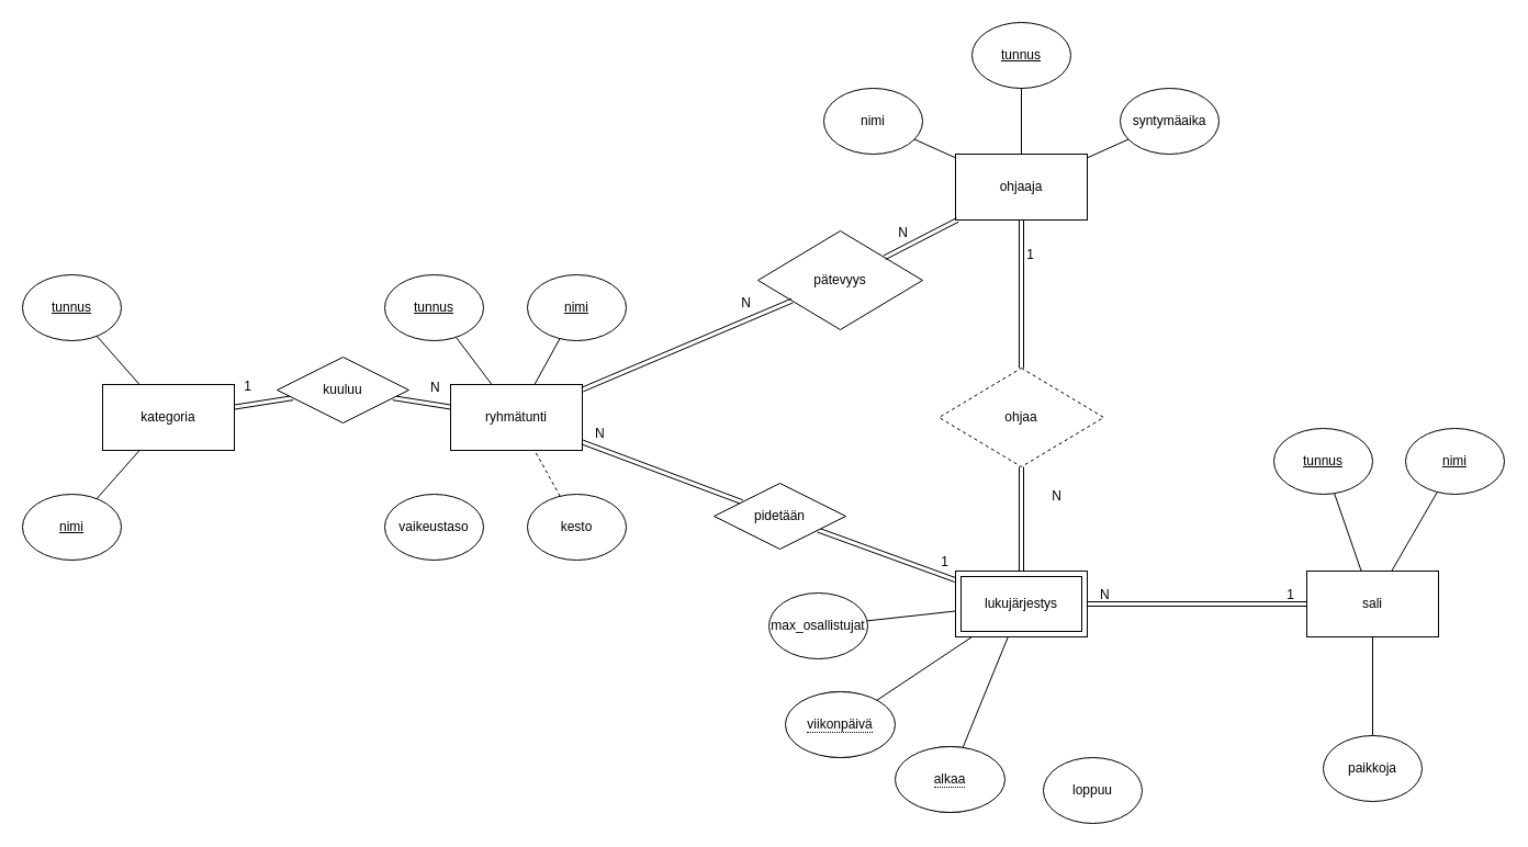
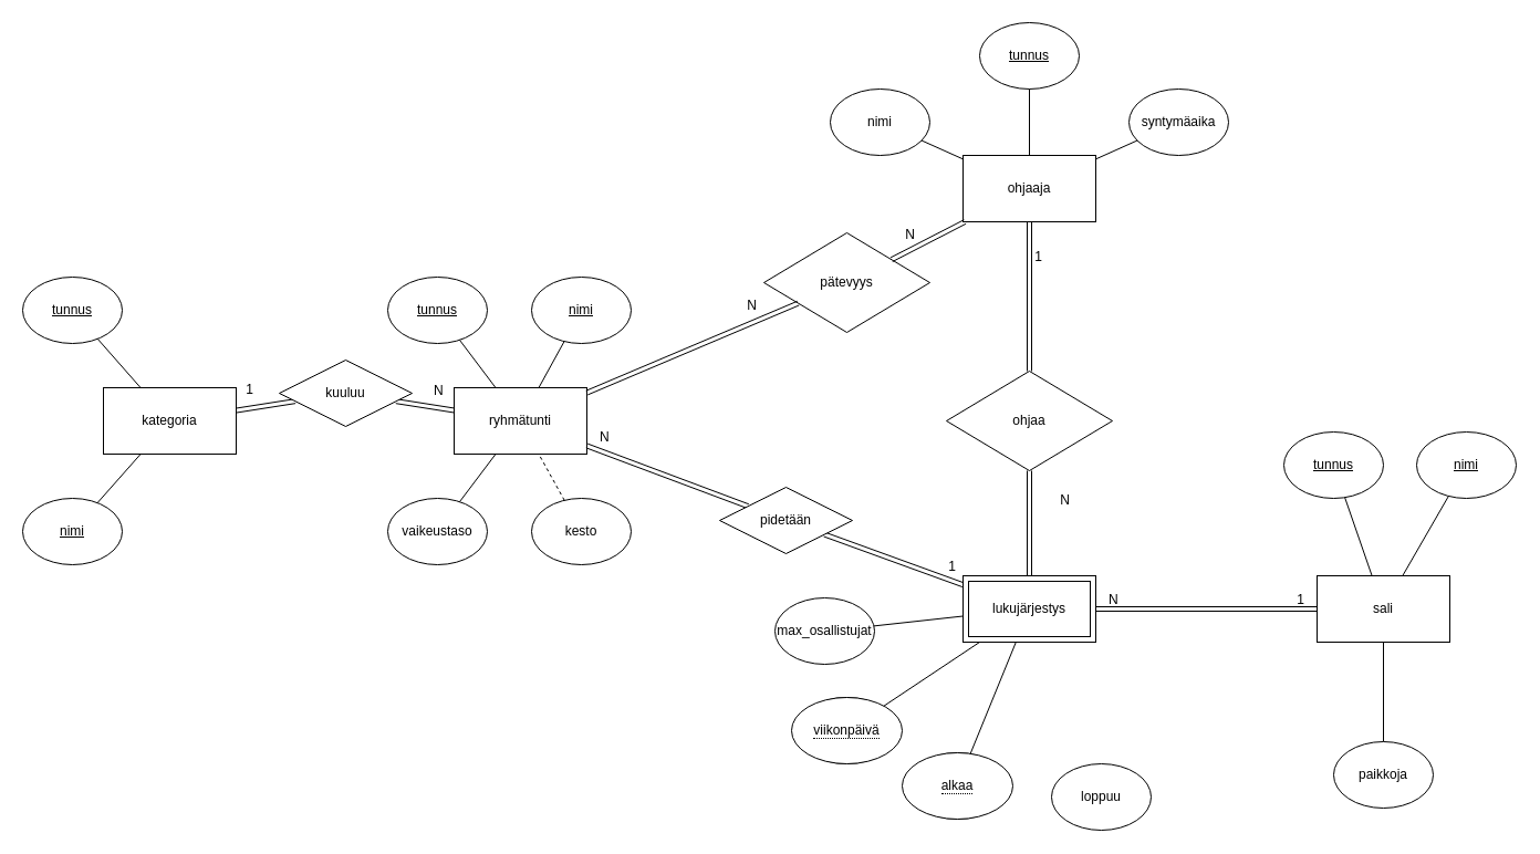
  <mxCell id="0" />
  <mxCell id="1" parent="0" />
  <mxCell id="2" value="ryhmätunti" style="rounded=0;whiteSpace=wrap;html=1;" parent="1" vertex="1"><mxGeometry x="410" y="350" width="120" height="60" as="geometry" /></mxCell>
  <mxCell id="3" value="kategoria" style="rounded=0;whiteSpace=wrap;html=1;" parent="1" vertex="1"><mxGeometry x="93" y="350" width="120" height="60" as="geometry" /></mxCell>
  <mxCell id="4" value="ohjaaja" style="rounded=0;whiteSpace=wrap;html=1;" parent="1" vertex="1"><mxGeometry x="870" y="140" width="120" height="60" as="geometry" /></mxCell>
  <mxCell id="5" value="sali" style="rounded=0;whiteSpace=wrap;html=1;" parent="1" vertex="1"><mxGeometry x="1190" y="520" width="120" height="60" as="geometry" /></mxCell>
  <mxCell id="6" value="&lt;u&gt;tunnus&lt;/u&gt;" style="ellipse;whiteSpace=wrap;html=1;" parent="1" vertex="1"><mxGeometry x="350" y="250" width="90" height="60" as="geometry" /></mxCell>
  <mxCell id="7" value="&lt;u&gt;nimi&lt;/u&gt;" style="ellipse;whiteSpace=wrap;html=1;" parent="1" vertex="1"><mxGeometry x="480" y="250" width="90" height="60" as="geometry" /></mxCell>
  <mxCell id="8" value="kesto" style="ellipse;whiteSpace=wrap;html=1;" parent="1" vertex="1"><mxGeometry x="480" y="450" width="90" height="60" as="geometry" /></mxCell>
  <mxCell id="9" value="vaikeustaso" style="ellipse;whiteSpace=wrap;html=1;" parent="1" vertex="1"><mxGeometry x="350" y="450" width="90" height="60" as="geometry" /></mxCell>
+ <mxCell id="10" value="" style="endArrow=none;html=1;rounded=0;" parent="1" source="9" target="2" edge="1"><mxGeometry width="50" height="50" relative="1" as="geometry"><mxPoint x="490" y="500" as="sourcePoint" /><mxPoint x="540" y="450" as="targetPoint" /></mxGeometry></mxCell>
  <mxCell id="11" value="" style="endArrow=none;html=1;rounded=0;dashed=1;" parent="1" source="8" target="2" edge="1"><mxGeometry width="50" height="50" relative="1" as="geometry"><mxPoint x="740" y="530" as="sourcePoint" /><mxPoint x="790" y="480" as="targetPoint" /></mxGeometry></mxCell>
  <mxCell id="12" value="" style="endArrow=none;html=1;rounded=0;" parent="1" source="6" target="2" edge="1"><mxGeometry width="50" height="50" relative="1" as="geometry"><mxPoint x="740" y="530" as="sourcePoint" /><mxPoint x="790" y="480" as="targetPoint" /></mxGeometry></mxCell>
  <mxCell id="13" value="" style="endArrow=none;html=1;rounded=0;" parent="1" source="2" target="7" edge="1"><mxGeometry width="50" height="50" relative="1" as="geometry"><mxPoint x="740" y="530" as="sourcePoint" /><mxPoint x="790" y="480" as="targetPoint" /></mxGeometry></mxCell>
  <mxCell id="14" value="&lt;u&gt;nimi&lt;/u&gt;" style="ellipse;whiteSpace=wrap;html=1;" parent="1" vertex="1"><mxGeometry x="20" y="450" width="90" height="60" as="geometry" /></mxCell>
  <mxCell id="15" value="&lt;u&gt;tunnus&lt;/u&gt;" style="ellipse;whiteSpace=wrap;html=1;" parent="1" vertex="1"><mxGeometry x="20" y="250" width="90" height="60" as="geometry" /></mxCell>
  <mxCell id="16" value="" style="endArrow=none;html=1;rounded=0;" parent="1" source="14" target="3" edge="1"><mxGeometry width="50" height="50" relative="1" as="geometry"><mxPoint x="183" y="530" as="sourcePoint" /><mxPoint x="233" y="480" as="targetPoint" /></mxGeometry></mxCell>
  <mxCell id="17" value="" style="endArrow=none;html=1;rounded=0;" parent="1" source="3" target="15" edge="1"><mxGeometry width="50" height="50" relative="1" as="geometry"><mxPoint x="183" y="530" as="sourcePoint" /><mxPoint x="233" y="480" as="targetPoint" /></mxGeometry></mxCell>
  <mxCell id="18" value="nimi" style="ellipse;whiteSpace=wrap;html=1;" parent="1" vertex="1"><mxGeometry x="750" y="80" width="90" height="60" as="geometry" /></mxCell>
  <mxCell id="19" value="&lt;u&gt;tunnus&lt;/u&gt;" style="ellipse;whiteSpace=wrap;html=1;" parent="1" vertex="1"><mxGeometry x="885" y="20" width="90" height="60" as="geometry" /></mxCell>
  <mxCell id="20" value="" style="endArrow=none;html=1;rounded=0;" parent="1" source="19" target="4" edge="1"><mxGeometry width="50" height="50" relative="1" as="geometry"><mxPoint x="1185" as="sourcePoint" y="40" /><mxPoint x="1235" y="-10" as="targetPoint" /></mxGeometry></mxCell>
  <mxCell id="21" value="" style="endArrow=none;html=1;rounded=0;" parent="1" source="18" target="4" edge="1"><mxGeometry width="50" height="50" relative="1" as="geometry"><mxPoint x="1185" as="sourcePoint" y="40" /><mxPoint x="1235" y="-10" as="targetPoint" /></mxGeometry></mxCell>
  <mxCell id="22" value="syntymäaika" style="ellipse;whiteSpace=wrap;html=1;" parent="1" vertex="1"><mxGeometry x="1020" y="80" width="90" height="60" as="geometry" /></mxCell>
  <mxCell id="23" value="" style="endArrow=none;html=1;rounded=0;" parent="1" source="22" target="4" edge="1"><mxGeometry width="50" height="50" relative="1" as="geometry"><mxPoint x="1185" as="sourcePoint" y="40" /><mxPoint x="1235" y="-10" as="targetPoint" /></mxGeometry></mxCell>
  <mxCell id="24" value="pätevyys" style="rhombus;whiteSpace=wrap;html=1;" parent="1" vertex="1"><mxGeometry x="690" y="210" width="150" height="90" as="geometry" /></mxCell>
  <mxCell id="25" value="viikonpäivä" style="ellipse;whiteSpace=wrap;html=1;" parent="1" vertex="1"><mxGeometry y="630" width="90" height="60" as="geometry" x="720" /></mxCell>
  <mxCell id="26" value="alkaa" style="ellipse;whiteSpace=wrap;html=1;" parent="1" vertex="1"><mxGeometry x="820" y="680" width="90" height="60" as="geometry" /></mxCell>
  <mxCell id="27" value="loppuu" style="ellipse;whiteSpace=wrap;html=1;" parent="1" vertex="1"><mxGeometry x="950" y="690" width="90" height="60" as="geometry" /></mxCell>
  <mxCell id="28" value="" style="endArrow=none;html=1;rounded=0;" parent="1" source="25" target="62" edge="1"><mxGeometry width="50" height="50" relative="1" as="geometry"><mxPoint x="909" y="564.29" as="sourcePoint" /><mxPoint x="815.357" y="570" as="targetPoint" /></mxGeometry></mxCell>
  <mxCell id="29" value="max_osallistujat" style="ellipse;whiteSpace=wrap;html=1;" parent="1" vertex="1"><mxGeometry x="700" y="540" width="90" height="60" as="geometry" /></mxCell>
  <mxCell id="30" value="" style="endArrow=none;html=1;rounded=0;" parent="1" source="29" target="62" edge="1"><mxGeometry width="50" height="50" relative="1" as="geometry"><mxPoint x="749" y="664.29" as="sourcePoint" /><mxPoint x="780" y="556.216" as="targetPoint" /></mxGeometry></mxCell>
  <mxCell id="31" value="&lt;u&gt;nimi&lt;/u&gt;" style="ellipse;whiteSpace=wrap;html=1;" parent="1" vertex="1"><mxGeometry x="1280" y="390" width="90" height="60" as="geometry" /></mxCell>
  <mxCell id="32" value="&lt;u&gt;tunnus&lt;/u&gt;" style="ellipse;whiteSpace=wrap;html=1;" parent="1" vertex="1"><mxGeometry x="1160" y="390" width="90" height="60" as="geometry" /></mxCell>
  <mxCell id="33" value="" style="endArrow=none;html=1;rounded=0;" parent="1" source="5" target="32" edge="1"><mxGeometry width="50" height="50" relative="1" as="geometry"><mxPoint x="1270" y="555" as="sourcePoint" /><mxPoint x="1320" y="505" as="targetPoint" /></mxGeometry></mxCell>
  <mxCell id="34" value="" style="endArrow=none;html=1;rounded=0;" parent="1" source="5" target="31" edge="1"><mxGeometry width="50" height="50" relative="1" as="geometry"><mxPoint x="1270" y="555" as="sourcePoint" /><mxPoint x="1320" y="505" as="targetPoint" /></mxGeometry></mxCell>
  <mxCell id="35" value="" style="endArrow=none;html=1;rounded=0;" parent="1" source="5" target="36" edge="1"><mxGeometry width="50" height="50" relative="1" as="geometry"><mxPoint x="1260" y="585" as="sourcePoint" /><mxPoint x="1310" y="635" as="targetPoint" /></mxGeometry></mxCell>
  <mxCell id="36" value="paikkoja" style="ellipse;whiteSpace=wrap;html=1;" parent="1" vertex="1"><mxGeometry x="1205" y="670" width="90" height="60" as="geometry" /></mxCell>
  <mxCell id="37" value="" style="shape=link;html=1;rounded=0;" parent="1" source="58" target="2" edge="1"><mxGeometry relative="1" as="geometry"><mxPoint x="370" y="370" as="sourcePoint" /><mxPoint x="530" y="370" as="targetPoint" /></mxGeometry></mxCell>
  <mxCell id="38" value="1" style="resizable=0;html=1;whiteSpace=wrap;align=right;verticalAlign=bottom;" parent="37" connectable="0" vertex="1"><mxGeometry x="1" relative="1" as="geometry"><mxPoint x="-180" y="-10" as="offset" /></mxGeometry></mxCell>
  <mxCell id="39" value="" style="shape=link;html=1;rounded=0;" parent="1" source="24" target="4" edge="1"><mxGeometry relative="1" as="geometry"><mxPoint x="690" y="280" as="sourcePoint" /><mxPoint x="850" y="280" as="targetPoint" /></mxGeometry></mxCell>
  <mxCell id="40" value="N" style="resizable=0;html=1;whiteSpace=wrap;align=right;verticalAlign=bottom;" parent="39" connectable="0" vertex="1"><mxGeometry x="1" relative="1" as="geometry"><mxPoint x="-44" y="20" as="offset" /></mxGeometry></mxCell>
  <mxCell id="41" value="" style="shape=link;html=1;rounded=0;" parent="1" source="2" target="24" edge="1"><mxGeometry relative="1" as="geometry"><mxPoint x="620" y="270" as="sourcePoint" /><mxPoint x="780" y="270" as="targetPoint" /></mxGeometry></mxCell>
  <mxCell id="42" value="N" style="resizable=0;html=1;whiteSpace=wrap;align=right;verticalAlign=bottom;" parent="41" connectable="0" vertex="1"><mxGeometry x="1" relative="1" as="geometry"><mxPoint x="-36" y="10" as="offset" /></mxGeometry></mxCell>
- <mxCell id="43" value="ohjaa" style="rhombus;whiteSpace=wrap;html=1;dashed=1;" parent="1" vertex="1"><mxGeometry x="855" y="335" width="150" height="90" as="geometry" /></mxCell>
+ <mxCell id="43" value="ohjaa" style="rhombus;whiteSpace=wrap;html=1;" parent="1" vertex="1"><mxGeometry x="855" y="335" width="150" height="90" as="geometry" /></mxCell>
  <mxCell id="44" value="" style="shape=link;html=1;rounded=0;" parent="1" source="43" target="4" edge="1"><mxGeometry relative="1" as="geometry"><mxPoint x="910" y="300" as="sourcePoint" /><mxPoint x="1070" y="310" as="targetPoint" /></mxGeometry></mxCell>
  <mxCell id="45" value="1" style="resizable=0;html=1;whiteSpace=wrap;align=right;verticalAlign=bottom;" parent="44" connectable="0" vertex="1"><mxGeometry x="1" relative="1" as="geometry"><mxPoint x="13" y="40" as="offset" /></mxGeometry></mxCell>
  <mxCell id="46" value="" style="shape=link;html=1;rounded=0;" parent="1" source="43" target="62" edge="1"><mxGeometry relative="1" as="geometry"><mxPoint x="710" y="430" as="sourcePoint" /><mxPoint x="847.273" y="510" as="targetPoint" /></mxGeometry></mxCell>
  <mxCell id="47" value="N" style="resizable=0;html=1;whiteSpace=wrap;align=right;verticalAlign=bottom;" parent="46" connectable="0" vertex="1"><mxGeometry x="1" relative="1" as="geometry"><mxPoint x="38" y="-60" as="offset" /></mxGeometry></mxCell>
  <mxCell id="48" value="" style="shape=link;html=1;rounded=0;" parent="1" source="60" target="62" edge="1"><mxGeometry relative="1" as="geometry"><mxPoint x="580" y="650" as="sourcePoint" /><mxPoint x="780" y="514.054" as="targetPoint" /></mxGeometry></mxCell>
  <mxCell id="49" value="1" style="resizable=0;html=1;whiteSpace=wrap;align=right;verticalAlign=bottom;" parent="48" connectable="0" vertex="1"><mxGeometry x="1" relative="1" as="geometry"><mxPoint x="-5" y="-8" as="offset" /></mxGeometry></mxCell>
  <mxCell id="50" value="" style="shape=link;html=1;rounded=0;" parent="1" source="62" target="5" edge="1"><mxGeometry relative="1" as="geometry"><mxPoint x="900" y="539.143" as="sourcePoint" /><mxPoint x="1190" y="540" as="targetPoint" /></mxGeometry></mxCell>
  <mxCell id="51" value="N" style="resizable=0;html=1;whiteSpace=wrap;align=left;verticalAlign=bottom;" parent="50" connectable="0" vertex="1"><mxGeometry x="-1" relative="1" as="geometry"><mxPoint x="10" as="offset" /></mxGeometry></mxCell>
  <mxCell id="52" value="1" style="resizable=0;html=1;whiteSpace=wrap;align=right;verticalAlign=bottom;" parent="50" connectable="0" vertex="1"><mxGeometry x="1" relative="1" as="geometry"><mxPoint x="-10" as="offset" /></mxGeometry></mxCell>
  <mxCell id="53" value="N" style="resizable=0;html=1;whiteSpace=wrap;align=left;verticalAlign=bottom;" parent="50" connectable="0" vertex="1"><mxGeometry x="-1" relative="1" as="geometry"><mxPoint x="-450" y="-147" as="offset" /></mxGeometry></mxCell>
  <mxCell id="54" value="&lt;span style=&quot;border-bottom: 1px dotted&quot;&gt;viikonpäivä&lt;/span&gt;" style="ellipse;whiteSpace=wrap;html=1;align=center;" vertex="1" parent="1"><mxGeometry x="715" y="630" width="100" height="60" as="geometry" /></mxCell>
  <mxCell id="55" value="&lt;span style=&quot;border-bottom: 1px dotted&quot;&gt;alkaa&lt;br&gt;&lt;/span&gt;" style="ellipse;whiteSpace=wrap;html=1;align=center;" vertex="1" parent="1"><mxGeometry x="815" y="680" width="100" height="60" as="geometry" /></mxCell>
  <mxCell id="56" value="" style="shape=link;html=1;rounded=0;" edge="1" parent="1" source="3" target="58"><mxGeometry relative="1" as="geometry"><mxPoint x="213" y="380" as="sourcePoint" /><mxPoint x="410" y="380" as="targetPoint" /></mxGeometry></mxCell>
  <mxCell id="57" value="N" style="resizable=0;html=1;whiteSpace=wrap;align=left;verticalAlign=bottom;" connectable="0" vertex="1" parent="56"><mxGeometry x="-1" relative="1" as="geometry"><mxPoint x="177" y="-10" as="offset" /></mxGeometry></mxCell>
  <mxCell id="58" value="kuuluu" style="shape=rhombus;perimeter=rhombusPerimeter;whiteSpace=wrap;html=1;align=center;" vertex="1" parent="1"><mxGeometry x="252" y="325" width="120" height="60" as="geometry" /></mxCell>
  <mxCell id="59" value="" style="shape=link;html=1;rounded=0;" edge="1" parent="1" source="2" target="60"><mxGeometry relative="1" as="geometry"><mxPoint x="530" y="406" as="sourcePoint" /><mxPoint x="650" y="400" as="targetPoint" /></mxGeometry></mxCell>
  <mxCell id="60" value="pidetään" style="shape=rhombus;perimeter=rhombusPerimeter;whiteSpace=wrap;html=1;align=center;" vertex="1" parent="1"><mxGeometry x="650" y="440" width="120" height="60" as="geometry" /></mxCell>
  <mxCell id="61" value="" style="endArrow=none;html=1;rounded=0;" edge="1" parent="1" source="26" target="62"><mxGeometry width="50" height="50" relative="1" as="geometry"><mxPoint x="853" y="680" as="sourcePoint" /><mxPoint x="842.647" y="570" as="targetPoint" /></mxGeometry></mxCell>
  <mxCell id="62" value="lukujärjestys" style="shape=ext;margin=3;double=1;whiteSpace=wrap;html=1;align=center;" vertex="1" parent="1"><mxGeometry x="870" y="520" width="120" height="60" as="geometry" /></mxCell>
